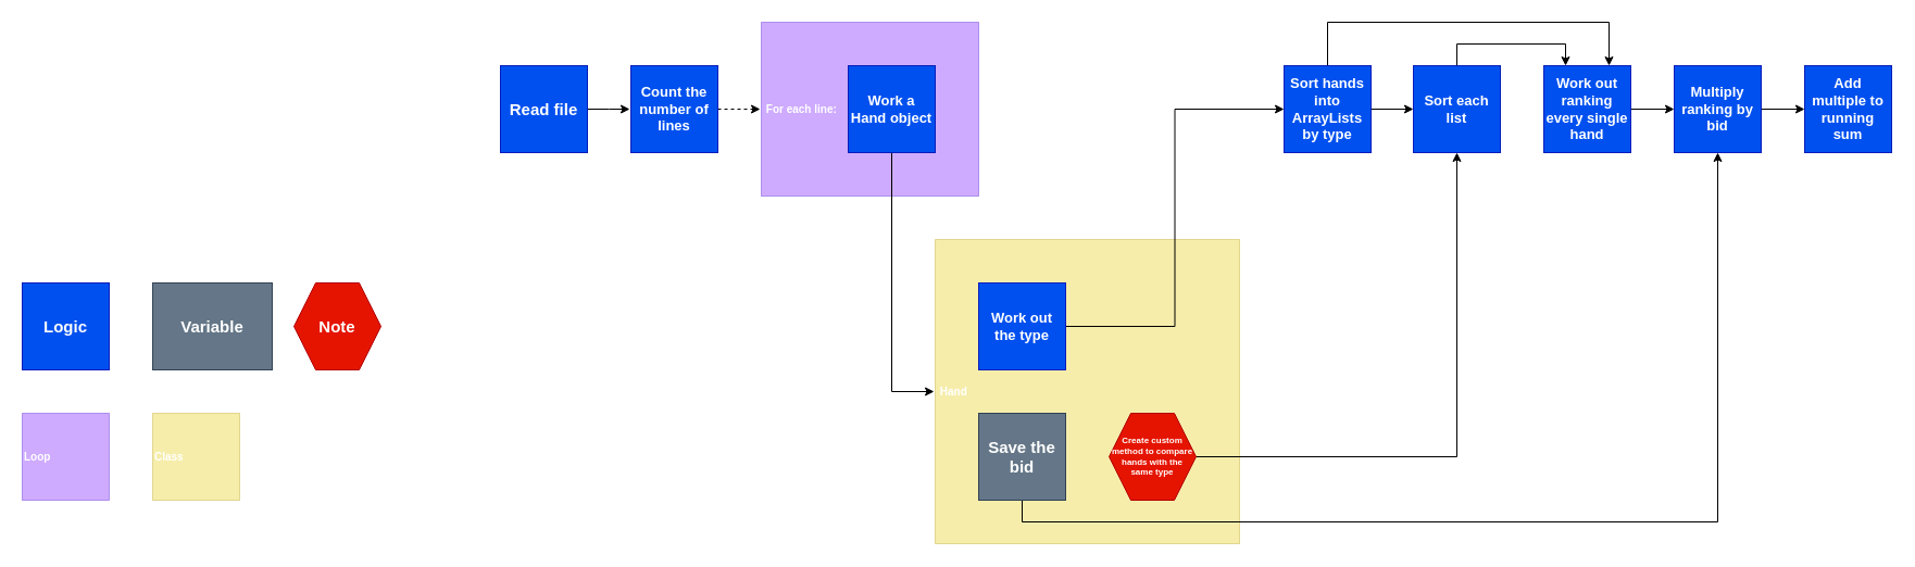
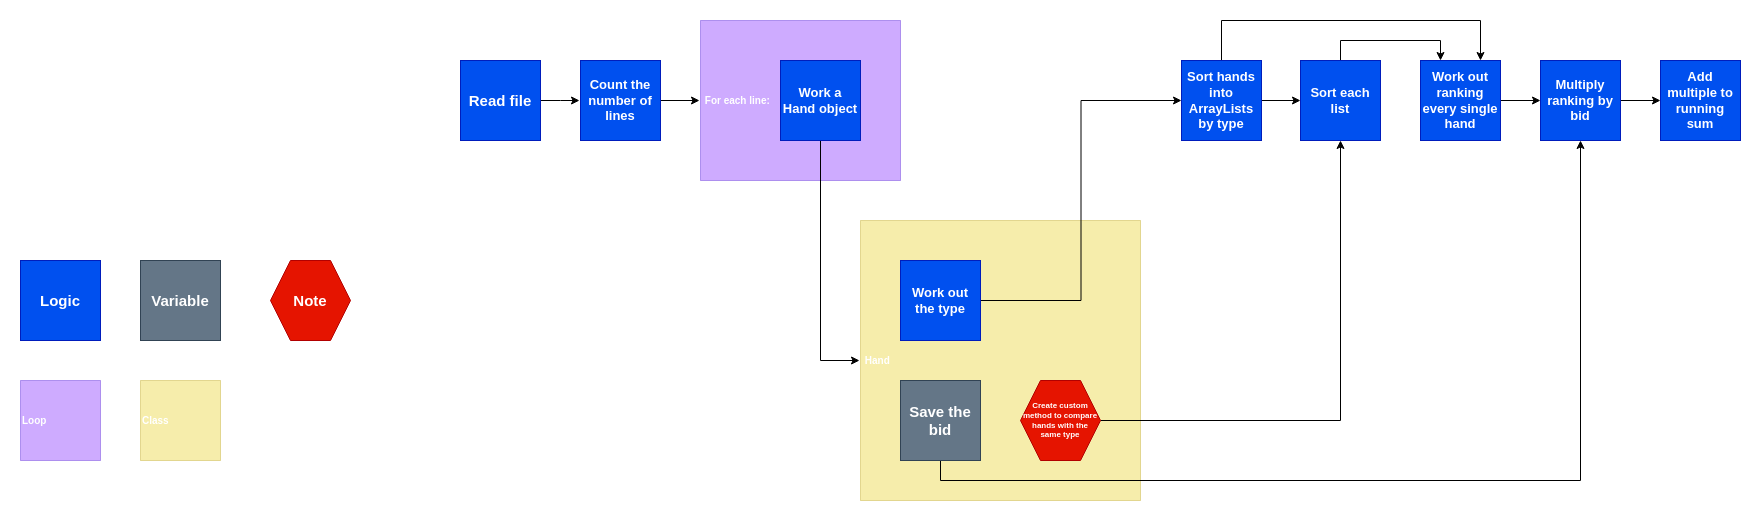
  <mxCell id="0" />
  <mxCell id="1" parent="0" />
  <mxCell id="2" value="Logic" style="rounded=0;whiteSpace=wrap;html=1;fillColor=#0050ef;fontColor=#ffffff;strokeColor=#001DBC;fontSize=15;fontStyle=1" parent="1" vertex="1"><mxGeometry x="20" y="260" width="80" height="80" as="geometry" /></mxCell>
- <mxCell id="3" value="Variable" style="rounded=0;whiteSpace=wrap;html=1;fillColor=#647687;fontColor=#ffffff;strokeColor=#314354;fontSize=15;fontStyle=1" parent="1" vertex="1"><mxGeometry x="140" y="260" width="110" height="80" as="geometry" /></mxCell>
+ <mxCell id="3" value="Variable" style="rounded=0;whiteSpace=wrap;html=1;fillColor=#647687;fontColor=#ffffff;strokeColor=#314354;fontSize=15;fontStyle=1" parent="1" vertex="1"><mxGeometry x="140" y="260" width="80" height="80" as="geometry" /></mxCell>
  <mxCell id="4" value="Loop" style="rounded=0;whiteSpace=wrap;html=1;fillColor=#6a00ff;fontColor=#ffffff;strokeColor=#3700CC;fontSize=10;fontStyle=1;align=left;opacity=33;perimeterSpacing=1;strokeWidth=1;" parent="1" vertex="1"><mxGeometry x="20" y="380" width="80" height="80" as="geometry" /></mxCell>
  <mxCell id="5" value="Note" style="shape=hexagon;perimeter=hexagonPerimeter2;whiteSpace=wrap;html=1;fixedSize=1;fillColor=#e51400;fontColor=#ffffff;strokeColor=#B20000;fontStyle=1;fontSize=15;" parent="1" vertex="1"><mxGeometry x="270" y="260" width="80" height="80" as="geometry" /></mxCell>
  <mxCell id="6" value="&amp;nbsp;Hand" style="rounded=0;whiteSpace=wrap;html=1;fillColor=#e3c800;fontColor=#FFFFFF;strokeColor=#B09500;fontSize=10;fontStyle=1;align=left;opacity=33;perimeterSpacing=1;strokeWidth=1;" parent="1" vertex="1"><mxGeometry x="860" y="220" width="280" height="280" as="geometry" /></mxCell>
  <mxCell id="7" value="" style="edgeStyle=orthogonalEdgeStyle;rounded=0;orthogonalLoop=1;jettySize=auto;html=1;" parent="1" source="8" edge="1"><mxGeometry relative="1" as="geometry"><mxPoint x="579" y="100" as="targetPoint" /></mxGeometry></mxCell>
  <mxCell id="8" value="Read file" style="rounded=0;whiteSpace=wrap;html=1;fillColor=#0050ef;fontColor=#ffffff;strokeColor=#001DBC;fontSize=15;fontStyle=1" parent="1" vertex="1"><mxGeometry x="460" y="60" width="80" height="80" as="geometry" /></mxCell>
- <mxCell id="9" style="edgeStyle=orthogonalEdgeStyle;rounded=0;orthogonalLoop=1;jettySize=auto;html=1;entryX=0;entryY=0.5;entryDx=0;entryDy=0;dashed=1;" parent="1" source="10" target="11" edge="1"><mxGeometry relative="1" as="geometry" /></mxCell>
+ <mxCell id="9" style="edgeStyle=orthogonalEdgeStyle;rounded=0;orthogonalLoop=1;jettySize=auto;html=1;entryX=0;entryY=0.5;entryDx=0;entryDy=0;" parent="1" source="10" target="11" edge="1"><mxGeometry relative="1" as="geometry" /></mxCell>
  <mxCell id="10" value="Count the number of lines" style="rounded=0;whiteSpace=wrap;html=1;fillColor=#0050ef;fontColor=#ffffff;strokeColor=#001DBC;fontSize=13;fontStyle=1" parent="1" vertex="1"><mxGeometry x="580" y="60" width="80" height="80" as="geometry" /></mxCell>
  <mxCell id="11" value="&amp;nbsp;For each line:" style="rounded=0;whiteSpace=wrap;html=1;fillColor=#6a00ff;fontColor=#ffffff;strokeColor=#3700CC;fontSize=10;fontStyle=1;align=left;opacity=33;perimeterSpacing=1;strokeWidth=1;" parent="1" vertex="1"><mxGeometry x="700" y="20" width="200" height="160" as="geometry" /></mxCell>
  <mxCell id="12" style="edgeStyle=orthogonalEdgeStyle;rounded=0;orthogonalLoop=1;jettySize=auto;html=1;entryX=0;entryY=0.5;entryDx=0;entryDy=0;" parent="1" source="13" target="6" edge="1"><mxGeometry relative="1" as="geometry" /></mxCell>
  <mxCell id="13" value="Work a Hand object" style="rounded=0;whiteSpace=wrap;html=1;fillColor=#0050ef;fontColor=#ffffff;strokeColor=#001DBC;fontSize=13;fontStyle=1" parent="1" vertex="1"><mxGeometry x="780" y="60" width="80" height="80" as="geometry" /></mxCell>
  <mxCell id="14" style="edgeStyle=orthogonalEdgeStyle;rounded=0;orthogonalLoop=1;jettySize=auto;html=1;exitX=1;exitY=0.5;exitDx=0;exitDy=0;entryX=0;entryY=0.5;entryDx=0;entryDy=0;" parent="1" source="15" target="18" edge="1"><mxGeometry relative="1" as="geometry" /></mxCell>
  <mxCell id="15" value="Work out the type" style="rounded=0;whiteSpace=wrap;html=1;fillColor=#0050ef;fontColor=#ffffff;strokeColor=#001DBC;fontSize=13;fontStyle=1" parent="1" vertex="1"><mxGeometry x="900" y="260" width="80" height="80" as="geometry" /></mxCell>
  <mxCell id="16" style="edgeStyle=orthogonalEdgeStyle;rounded=0;orthogonalLoop=1;jettySize=auto;html=1;exitX=1;exitY=0.5;exitDx=0;exitDy=0;entryX=0;entryY=0.5;entryDx=0;entryDy=0;" parent="1" source="18" target="23" edge="1"><mxGeometry relative="1" as="geometry" /></mxCell>
  <mxCell id="17" style="edgeStyle=orthogonalEdgeStyle;rounded=0;orthogonalLoop=1;jettySize=auto;html=1;exitX=0.5;exitY=0;exitDx=0;exitDy=0;entryX=0.75;entryY=0;entryDx=0;entryDy=0;" parent="1" source="18" target="25" edge="1"><mxGeometry relative="1" as="geometry"><Array as="points"><mxPoint x="1221" y="20" /><mxPoint x="1480" y="20" /></Array></mxGeometry></mxCell>
  <mxCell id="18" value="Sort hands into ArrayLists by type" style="rounded=0;whiteSpace=wrap;html=1;fillColor=#0050ef;fontColor=#ffffff;strokeColor=#001DBC;fontSize=13;fontStyle=1" parent="1" vertex="1"><mxGeometry x="1181" y="60" width="80" height="80" as="geometry" /></mxCell>
  <mxCell id="19" value="Class" style="rounded=0;whiteSpace=wrap;html=1;fillColor=#e3c800;fontColor=#FFFFFF;strokeColor=#B09500;fontSize=10;fontStyle=1;align=left;opacity=33;perimeterSpacing=1;strokeWidth=1;" parent="1" vertex="1"><mxGeometry x="140" y="380" width="80" height="80" as="geometry" /></mxCell>
  <mxCell id="20" style="edgeStyle=orthogonalEdgeStyle;rounded=0;orthogonalLoop=1;jettySize=auto;html=1;exitX=1;exitY=0.5;exitDx=0;exitDy=0;entryX=0.5;entryY=1;entryDx=0;entryDy=0;" parent="1" source="21" target="23" edge="1"><mxGeometry relative="1" as="geometry" /></mxCell>
  <mxCell id="21" value="Create custom method to compare hands with the same type" style="shape=hexagon;perimeter=hexagonPerimeter2;whiteSpace=wrap;html=1;fixedSize=1;fillColor=#e51400;fontColor=#ffffff;strokeColor=#B20000;fontStyle=1;fontSize=8;" parent="1" vertex="1"><mxGeometry x="1020" y="380" width="80" height="80" as="geometry" /></mxCell>
  <mxCell id="22" style="edgeStyle=orthogonalEdgeStyle;rounded=0;orthogonalLoop=1;jettySize=auto;html=1;exitX=0.5;exitY=0;exitDx=0;exitDy=0;entryX=0.25;entryY=0;entryDx=0;entryDy=0;" parent="1" source="23" target="25" edge="1"><mxGeometry relative="1" as="geometry" /></mxCell>
  <mxCell id="23" value="Sort each list" style="rounded=0;whiteSpace=wrap;html=1;fillColor=#0050ef;fontColor=#ffffff;strokeColor=#001DBC;fontSize=13;fontStyle=1" parent="1" vertex="1"><mxGeometry x="1300" y="60" width="80" height="80" as="geometry" /></mxCell>
  <mxCell id="24" style="edgeStyle=orthogonalEdgeStyle;rounded=0;orthogonalLoop=1;jettySize=auto;html=1;exitX=1;exitY=0.5;exitDx=0;exitDy=0;entryX=0;entryY=0.5;entryDx=0;entryDy=0;" parent="1" source="25" target="27" edge="1"><mxGeometry relative="1" as="geometry" /></mxCell>
  <mxCell id="25" value="Work out ranking every single hand" style="rounded=0;whiteSpace=wrap;html=1;fillColor=#0050ef;fontColor=#ffffff;strokeColor=#001DBC;fontSize=13;fontStyle=1" parent="1" vertex="1"><mxGeometry x="1420" y="60" width="80" height="80" as="geometry" /></mxCell>
  <mxCell id="26" value="" style="edgeStyle=orthogonalEdgeStyle;rounded=0;orthogonalLoop=1;jettySize=auto;html=1;" parent="1" source="27" target="30" edge="1"><mxGeometry relative="1" as="geometry" /></mxCell>
  <mxCell id="27" value="Multiply ranking by bid" style="rounded=0;whiteSpace=wrap;html=1;fillColor=#0050ef;fontColor=#ffffff;strokeColor=#001DBC;fontSize=13;fontStyle=1" parent="1" vertex="1"><mxGeometry x="1540" y="60" width="80" height="80" as="geometry" /></mxCell>
  <mxCell id="28" style="edgeStyle=orthogonalEdgeStyle;rounded=0;orthogonalLoop=1;jettySize=auto;html=1;exitX=0.5;exitY=1;exitDx=0;exitDy=0;entryX=0.5;entryY=1;entryDx=0;entryDy=0;" parent="1" source="29" target="27" edge="1"><mxGeometry relative="1" as="geometry" /></mxCell>
  <mxCell id="29" value="Save the bid" style="rounded=0;whiteSpace=wrap;html=1;fillColor=#647687;fontColor=#ffffff;strokeColor=#314354;fontSize=15;fontStyle=1" parent="1" vertex="1"><mxGeometry x="900" y="380" width="80" height="80" as="geometry" /></mxCell>
  <mxCell id="30" value="Add multiple to running sum" style="rounded=0;whiteSpace=wrap;html=1;fillColor=#0050ef;fontColor=#ffffff;strokeColor=#001DBC;fontSize=13;fontStyle=1" parent="1" vertex="1"><mxGeometry x="1660" y="60" width="80" height="80" as="geometry" /></mxCell>
